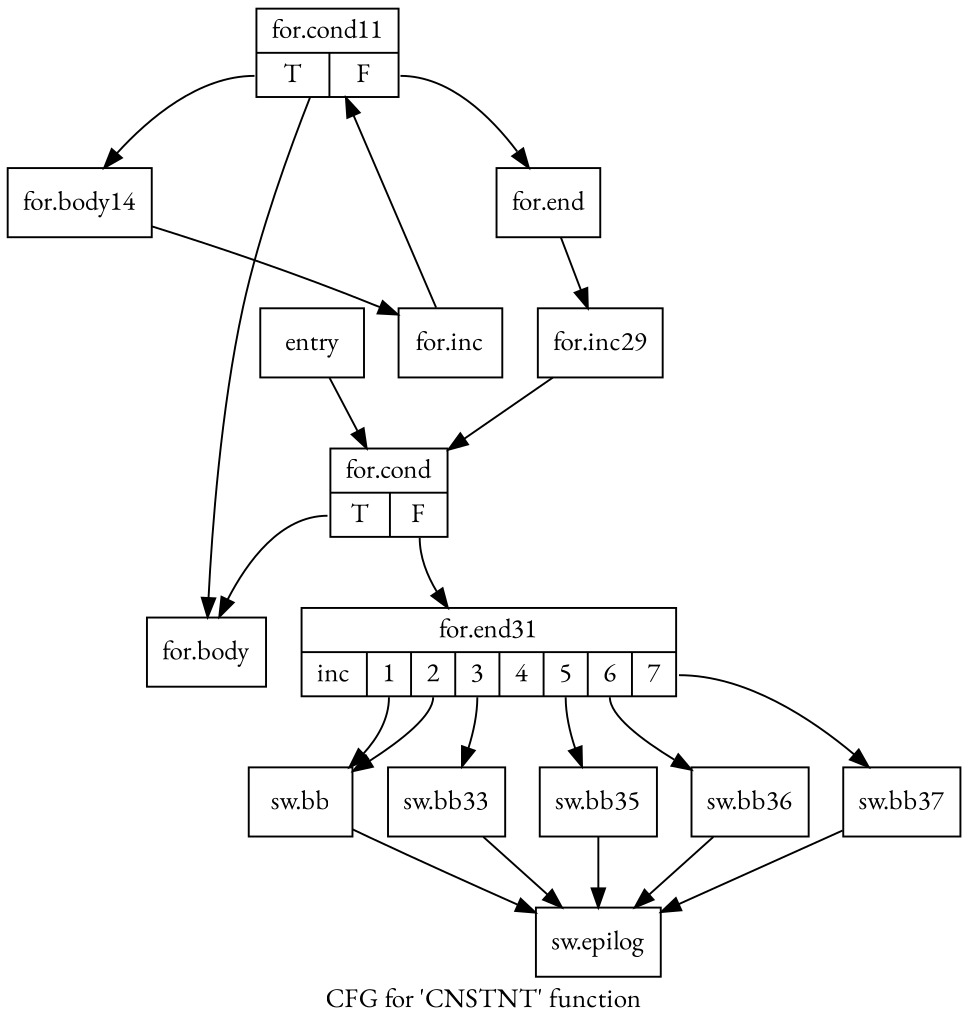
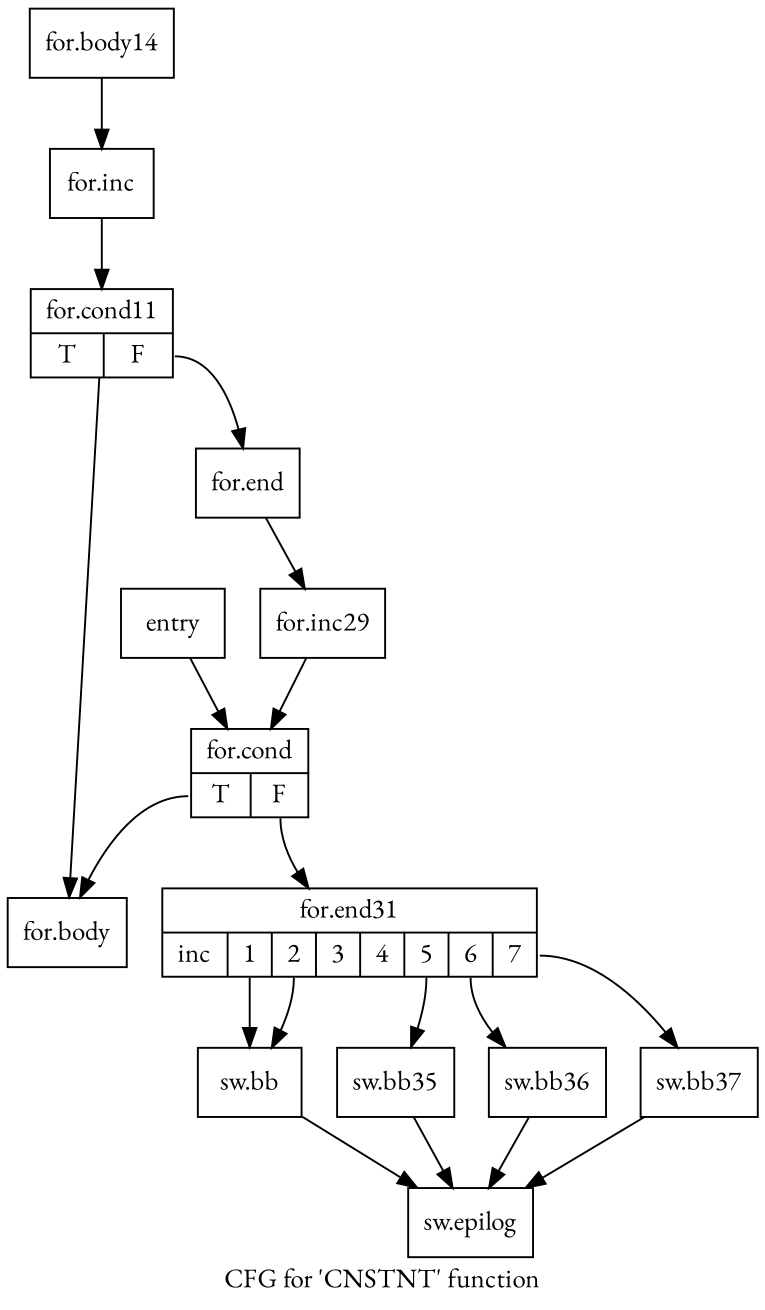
  digraph {
    fontname="EB Garamond"
    label="CFG for 'CNSTNT' function"
    node [fontname="EB Garamond" shape=record]
    edge [fontname="EB Garamond"]
    n1 [label="{entry}"]
    n2 [label="{for.cond|{<s0>T|<s1>F}}"]
    n3 [label="{for.body}"]
    n4 [label="{for.end31|{<s0>inc|<s1>1|<s2>2|<s3>3|<s4>4|<s5>5|<s6>6|<s7>7}}"]
    n5 [label="{sw.bb}"]
-   n6 [label="{sw.bb33}"]
    n7 [label="{sw.bb35}"]
    n8 [label="{sw.bb36}"]
    n9 [label="{sw.bb37}"]
    n10 [label="{for.cond11|{<s0>T|<s1>F}}"]
    n11 [label="{for.body14}"]
    n12 [label="{for.end}"]
    n13 [label="{sw.epilog}"]
    n14 [label="{for.inc}"]
    n15 [label="{for.inc29}"]
    n1 -> n2
    n2 -> n3 [tailport=s0]
    n2 -> n4 [tailport=s1]
    n4 -> n5 [tailport=s1]
    n4 -> n5 [tailport=s2]
-   n4 -> n6 [tailport=s3]
    n4 -> n7 [tailport=s5]
    n4 -> n8 [tailport=s6]
    n4 -> n9 [tailport=s7]
    n5 -> n13
-   n6 -> n13
    n7 -> n13
    n8 -> n13
    n9 -> n13
    n10 -> n3
-   n10 -> n11 [tailport=s0]
    n10 -> n12 [tailport=s1]
    n11 -> n14
    n12 -> n15
    n14 -> n10
    n15 -> n2
  }
